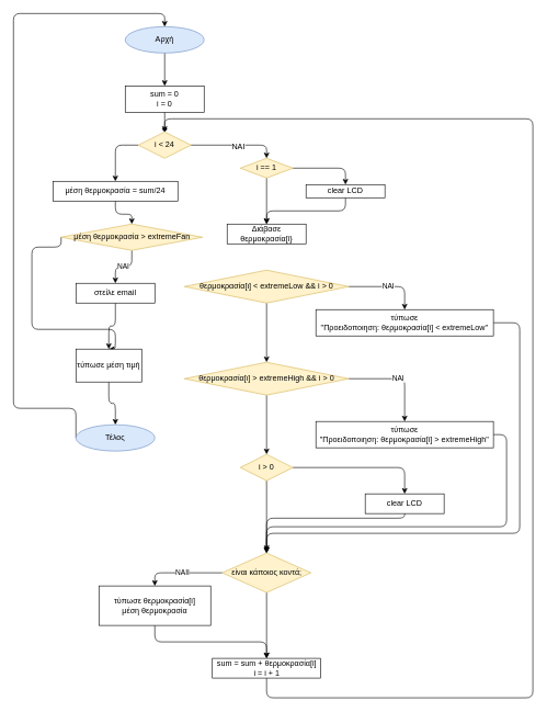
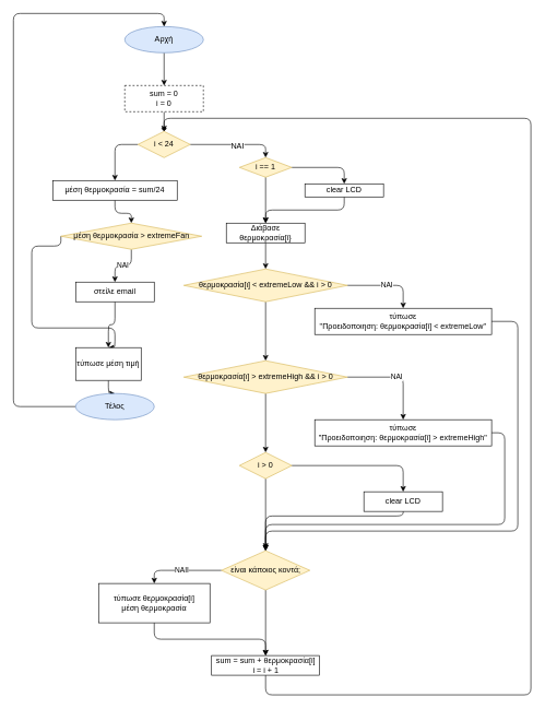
  <mxCell id="0" />
  <mxCell id="1" parent="0" />
  <mxCell id="2" style="edgeStyle=orthogonalEdgeStyle;rounded=0;orthogonalLoop=1;jettySize=auto;html=1;exitX=0.5;exitY=1;exitDx=0;exitDy=0;entryX=0.5;entryY=0;entryDx=0;entryDy=0;" edge="1" parent="1" source="3" target="5"><mxGeometry relative="1" as="geometry" /></mxCell>
  <mxCell id="3" value="Αρχή" style="ellipse;whiteSpace=wrap;html=1;fillColor=#dae8fc;strokeColor=#6c8ebf;" vertex="1" parent="1"><mxGeometry x="190" y="40" width="120" height="40" as="geometry" /></mxCell>
  <mxCell id="4" style="edgeStyle=orthogonalEdgeStyle;rounded=0;orthogonalLoop=1;jettySize=auto;html=1;exitX=0.5;exitY=1;exitDx=0;exitDy=0;entryX=0.5;entryY=0;entryDx=0;entryDy=0;endArrow=diamond;" edge="1" parent="1" source="5" target="9"><mxGeometry relative="1" as="geometry" /></mxCell>
- <mxCell id="5" value="sum = 0&lt;br&gt;i = 0&lt;br&gt;" style="rounded=0;whiteSpace=wrap;html=1;" vertex="1" parent="1"><mxGeometry x="190" y="130" width="120" height="40" as="geometry" /></mxCell>
+ <mxCell id="5" value="sum = 0&lt;br&gt;i = 0&lt;br&gt;" style="rounded=0;whiteSpace=wrap;html=1;dashed=1;" vertex="1" parent="1"><mxGeometry x="190" y="130" width="120" height="40" as="geometry" /></mxCell>
  <mxCell id="6" style="edgeStyle=orthogonalEdgeStyle;rounded=1;orthogonalLoop=1;jettySize=auto;html=1;exitX=1;exitY=0.5;exitDx=0;exitDy=0;entryX=0.5;entryY=0;entryDx=0;entryDy=0;" edge="1" parent="1" source="9" target="12"><mxGeometry relative="1" as="geometry" /></mxCell>
  <mxCell id="7" value="ΝΑΙ" style="text;html=1;resizable=0;points=[];align=center;verticalAlign=middle;labelBackgroundColor=#ffffff;" vertex="1" connectable="0" parent="6"><mxGeometry x="0.047" y="-1" relative="1" as="geometry"><mxPoint as="offset" /></mxGeometry></mxCell>
  <mxCell id="8" style="edgeStyle=orthogonalEdgeStyle;rounded=1;orthogonalLoop=1;jettySize=auto;html=1;exitX=0;exitY=0.5;exitDx=0;exitDy=0;" edge="1" parent="1" source="9" target="35"><mxGeometry relative="1" as="geometry" /></mxCell>
  <mxCell id="9" value="i &amp;lt; 24" style="rhombus;whiteSpace=wrap;html=1;fillColor=#fff2cc;strokeColor=#d6b656;" vertex="1" parent="1"><mxGeometry x="210" y="200" width="80" height="40" as="geometry" /></mxCell>
  <mxCell id="10" style="edgeStyle=orthogonalEdgeStyle;rounded=1;orthogonalLoop=1;jettySize=auto;html=1;exitX=1;exitY=0.5;exitDx=0;exitDy=0;entryX=0.5;entryY=0;entryDx=0;entryDy=0;" edge="1" parent="1" source="12" target="14"><mxGeometry relative="1" as="geometry"><Array as="points"><mxPoint x="525" y="255" /></Array></mxGeometry></mxCell>
  <mxCell id="11" style="edgeStyle=orthogonalEdgeStyle;rounded=1;orthogonalLoop=1;jettySize=auto;html=1;exitX=0.5;exitY=1;exitDx=0;exitDy=0;entryX=0.5;entryY=0;entryDx=0;entryDy=0;" edge="1" parent="1" source="12" target="16"><mxGeometry relative="1" as="geometry" /></mxCell>
  <mxCell id="12" value="i == 1" style="rhombus;whiteSpace=wrap;html=1;fillColor=#fff2cc;strokeColor=#d6b656;" vertex="1" parent="1"><mxGeometry x="365" y="240" width="80" height="30" as="geometry" /></mxCell>
  <mxCell id="13" style="edgeStyle=orthogonalEdgeStyle;rounded=1;orthogonalLoop=1;jettySize=auto;html=1;exitX=0.5;exitY=1;exitDx=0;exitDy=0;" edge="1" parent="1" source="14"><mxGeometry relative="1" as="geometry"><mxPoint x="405" y="340" as="targetPoint" /></mxGeometry></mxCell>
  <mxCell id="14" value="clear LCD" style="rounded=0;whiteSpace=wrap;html=1;" vertex="1" parent="1"><mxGeometry x="465" y="280" width="120" height="20" as="geometry" /></mxCell>
+ <mxCell id="15" style="edgeStyle=orthogonalEdgeStyle;rounded=1;orthogonalLoop=1;jettySize=auto;html=1;exitX=0.5;exitY=1;exitDx=0;exitDy=0;entryX=0.5;entryY=0;entryDx=0;entryDy=0;" edge="1" parent="1" source="16" target="19"><mxGeometry relative="1" as="geometry" /></mxCell>
  <mxCell id="16" value="Διάβασε θερμοκρασία[i}" style="rounded=0;whiteSpace=wrap;html=1;" vertex="1" parent="1"><mxGeometry x="345" y="340" width="120" height="30" as="geometry" /></mxCell>
  <mxCell id="17" value="ΝΑΙ" style="edgeStyle=orthogonalEdgeStyle;rounded=1;orthogonalLoop=1;jettySize=auto;html=1;exitX=1;exitY=0.5;exitDx=0;exitDy=0;entryX=0.5;entryY=0;entryDx=0;entryDy=0;" edge="1" parent="1" source="19" target="21"><mxGeometry relative="1" as="geometry" /></mxCell>
  <mxCell id="18" style="edgeStyle=orthogonalEdgeStyle;rounded=1;orthogonalLoop=1;jettySize=auto;html=1;exitX=0.5;exitY=1;exitDx=0;exitDy=0;" edge="1" parent="1" source="19" target="24"><mxGeometry relative="1" as="geometry" /></mxCell>
  <mxCell id="19" value="θερμοκρασία[ι] &amp;lt; extremeLow &amp;amp;&amp;amp; i &amp;gt; 0" style="rhombus;whiteSpace=wrap;html=1;fillColor=#fff2cc;strokeColor=#d6b656;" vertex="1" parent="1"><mxGeometry x="280" y="410" width="250" height="50" as="geometry" /></mxCell>
  <mxCell id="20" style="edgeStyle=orthogonalEdgeStyle;rounded=1;orthogonalLoop=1;jettySize=auto;html=1;exitX=1;exitY=0.5;exitDx=0;exitDy=0;" edge="1" parent="1" source="21" target="47"><mxGeometry relative="1" as="geometry"><Array as="points"><mxPoint x="790" y="490" /><mxPoint x="790" y="810" /><mxPoint x="405" y="810" /></Array></mxGeometry></mxCell>
  <mxCell id="21" value="τύπωσε &lt;br&gt;&quot;Προειδοποιηση: θερμοκρασία[i] &amp;lt; extremeLow&quot;" style="rounded=0;whiteSpace=wrap;html=1;" vertex="1" parent="1"><mxGeometry x="480" y="470" width="270" height="40" as="geometry" /></mxCell>
  <mxCell id="22" value="NAI" style="edgeStyle=orthogonalEdgeStyle;rounded=1;orthogonalLoop=1;jettySize=auto;html=1;exitX=1;exitY=0.5;exitDx=0;exitDy=0;entryX=0.5;entryY=0;entryDx=0;entryDy=0;" edge="1" parent="1" source="24" target="26"><mxGeometry relative="1" as="geometry" /></mxCell>
  <mxCell id="23" style="edgeStyle=orthogonalEdgeStyle;rounded=1;orthogonalLoop=1;jettySize=auto;html=1;exitX=0.5;exitY=1;exitDx=0;exitDy=0;entryX=0.5;entryY=0;entryDx=0;entryDy=0;" edge="1" parent="1" source="24" target="29"><mxGeometry relative="1" as="geometry" /></mxCell>
  <mxCell id="24" value="θερμοκρασία[ι] &amp;gt; extremeHigh &amp;amp;&amp;amp; i &amp;gt; 0" style="rhombus;whiteSpace=wrap;html=1;fillColor=#fff2cc;strokeColor=#d6b656;" vertex="1" parent="1"><mxGeometry x="280" y="550" width="250" height="50" as="geometry" /></mxCell>
  <mxCell id="25" style="edgeStyle=orthogonalEdgeStyle;rounded=1;orthogonalLoop=1;jettySize=auto;html=1;exitX=1;exitY=0.5;exitDx=0;exitDy=0;" edge="1" parent="1" source="26" target="47"><mxGeometry relative="1" as="geometry"><Array as="points"><mxPoint x="770" y="660" /><mxPoint x="770" y="800" /><mxPoint x="405" y="800" /></Array></mxGeometry></mxCell>
  <mxCell id="26" value="τύπωσε &lt;br&gt;&quot;Προειδοποιηση: θερμοκρασία[i] &amp;gt; extremeHigh&quot;" style="rounded=0;whiteSpace=wrap;html=1;" vertex="1" parent="1"><mxGeometry x="480" y="640" width="270" height="40" as="geometry" /></mxCell>
  <mxCell id="27" style="edgeStyle=orthogonalEdgeStyle;rounded=1;orthogonalLoop=1;jettySize=auto;html=1;exitX=1;exitY=0.5;exitDx=0;exitDy=0;" edge="1" parent="1" source="29" target="31"><mxGeometry relative="1" as="geometry" /></mxCell>
  <mxCell id="28" style="edgeStyle=orthogonalEdgeStyle;rounded=1;orthogonalLoop=1;jettySize=auto;html=1;exitX=0.5;exitY=1;exitDx=0;exitDy=0;" edge="1" parent="1" source="29" target="47"><mxGeometry relative="1" as="geometry" /></mxCell>
  <mxCell id="29" value="i &amp;gt; 0" style="rhombus;whiteSpace=wrap;html=1;fillColor=#fff2cc;strokeColor=#d6b656;" vertex="1" parent="1"><mxGeometry x="365" y="690" width="80" height="40" as="geometry" /></mxCell>
  <mxCell id="30" style="edgeStyle=orthogonalEdgeStyle;rounded=1;orthogonalLoop=1;jettySize=auto;html=1;exitX=0.5;exitY=1;exitDx=0;exitDy=0;" edge="1" parent="1"><mxGeometry relative="1" as="geometry"><mxPoint x="615" y="777" as="sourcePoint" /><mxPoint x="405" y="837" as="targetPoint" /><Array as="points"><mxPoint x="615" y="787" /><mxPoint x="405" y="787" /></Array></mxGeometry></mxCell>
  <mxCell id="31" value="clear LCD" style="rounded=0;whiteSpace=wrap;html=1;" vertex="1" parent="1"><mxGeometry x="555" y="750" width="120" height="30" as="geometry" /></mxCell>
  <mxCell id="32" style="edgeStyle=orthogonalEdgeStyle;rounded=1;orthogonalLoop=1;jettySize=auto;html=1;exitX=0.5;exitY=1;exitDx=0;exitDy=0;entryX=0.5;entryY=0;entryDx=0;entryDy=0;" edge="1" parent="1" source="33" target="9"><mxGeometry relative="1" as="geometry"><Array as="points"><mxPoint x="405" y="1060" /><mxPoint x="810" y="1060" /><mxPoint x="810" y="180" /><mxPoint x="250" y="180" /></Array></mxGeometry></mxCell>
  <mxCell id="33" value="sum = sum + θερμοκρασία[i]&lt;br&gt;i = i + 1&lt;br&gt;" style="rounded=0;whiteSpace=wrap;html=1;" vertex="1" parent="1"><mxGeometry x="322.5" y="1000" width="165" height="30" as="geometry" /></mxCell>
  <mxCell id="34" style="edgeStyle=orthogonalEdgeStyle;rounded=1;orthogonalLoop=1;jettySize=auto;html=1;exitX=0.5;exitY=1;exitDx=0;exitDy=0;entryX=0.5;entryY=0;entryDx=0;entryDy=0;" edge="1" parent="1" source="35" target="38"><mxGeometry relative="1" as="geometry" /></mxCell>
  <mxCell id="35" value="μέση θερμοκρασία = sum/24" style="rounded=0;whiteSpace=wrap;html=1;" vertex="1" parent="1"><mxGeometry x="80" y="275" width="190" height="30" as="geometry" /></mxCell>
  <mxCell id="36" value="NAI" style="edgeStyle=orthogonalEdgeStyle;rounded=1;orthogonalLoop=1;jettySize=auto;html=1;exitX=0.5;exitY=1;exitDx=0;exitDy=0;entryX=0.5;entryY=0;entryDx=0;entryDy=0;" edge="1" parent="1" source="38" target="40"><mxGeometry relative="1" as="geometry" /></mxCell>
  <mxCell id="37" style="edgeStyle=orthogonalEdgeStyle;rounded=1;orthogonalLoop=1;jettySize=auto;html=1;exitX=0;exitY=0.5;exitDx=0;exitDy=0;entryX=0.5;entryY=0;entryDx=0;entryDy=0;" edge="1" parent="1" source="38" target="42"><mxGeometry relative="1" as="geometry"><Array as="points"><mxPoint x="48" y="375" /><mxPoint x="48" y="500" /><mxPoint x="175" y="500" /></Array></mxGeometry></mxCell>
  <mxCell id="38" value="μέση θερμοκρασία &amp;gt; extremeFan" style="rhombus;whiteSpace=wrap;html=1;fillColor=#fff2cc;strokeColor=#d6b656;" vertex="1" parent="1"><mxGeometry x="92.5" y="340" width="215" height="40" as="geometry" /></mxCell>
  <mxCell id="39" style="edgeStyle=orthogonalEdgeStyle;rounded=1;orthogonalLoop=1;jettySize=auto;html=1;exitX=0.5;exitY=1;exitDx=0;exitDy=0;entryX=0.5;entryY=0;entryDx=0;entryDy=0;" edge="1" parent="1" source="40" target="42"><mxGeometry relative="1" as="geometry" /></mxCell>
  <mxCell id="40" value="στείλε email" style="rounded=0;whiteSpace=wrap;html=1;" vertex="1" parent="1"><mxGeometry x="115" y="430" width="120" height="30" as="geometry" /></mxCell>
  <mxCell id="41" style="edgeStyle=orthogonalEdgeStyle;rounded=1;orthogonalLoop=1;jettySize=auto;html=1;exitX=0.5;exitY=1;exitDx=0;exitDy=0;" edge="1" parent="1" source="42" target="44"><mxGeometry relative="1" as="geometry" /></mxCell>
  <mxCell id="42" value="τύπωσε μέση τιμή" style="rounded=0;whiteSpace=wrap;html=1;" vertex="1" parent="1"><mxGeometry x="115" y="530" width="100" height="50" as="geometry" /></mxCell>
  <mxCell id="43" style="edgeStyle=orthogonalEdgeStyle;rounded=1;orthogonalLoop=1;jettySize=auto;html=1;exitX=0;exitY=0.5;exitDx=0;exitDy=0;entryX=0.5;entryY=0;entryDx=0;entryDy=0;" edge="1" parent="1" source="44" target="3"><mxGeometry relative="1" as="geometry"><Array as="points"><mxPoint x="20" y="620" /><mxPoint x="20" y="20" /><mxPoint x="250" y="20" /></Array></mxGeometry></mxCell>
- <mxCell id="44" value="Τέλος" style="ellipse;whiteSpace=wrap;html=1;fillColor=#dae8fc;strokeColor=#6c8ebf;" vertex="1" parent="1"><mxGeometry x="115" y="645" width="120" height="40" as="geometry" /></mxCell>
+ <mxCell id="44" value="Τέλος" style="ellipse;whiteSpace=wrap;html=1;fillColor=#dae8fc;strokeColor=#6c8ebf;" vertex="1" parent="1"><mxGeometry x="115" y="600" width="120" height="40" as="geometry" /></mxCell>
  <mxCell id="45" value="ΝΑΙΙ" style="edgeStyle=orthogonalEdgeStyle;rounded=1;orthogonalLoop=1;jettySize=auto;html=1;exitX=0;exitY=0.5;exitDx=0;exitDy=0;entryX=0.5;entryY=0;entryDx=0;entryDy=0;" edge="1" parent="1" source="47" target="49"><mxGeometry relative="1" as="geometry" /></mxCell>
  <mxCell id="46" style="edgeStyle=orthogonalEdgeStyle;rounded=1;orthogonalLoop=1;jettySize=auto;html=1;exitX=0.5;exitY=1;exitDx=0;exitDy=0;" edge="1" parent="1" source="47" target="33"><mxGeometry relative="1" as="geometry" /></mxCell>
  <mxCell id="47" value="είναι κάποιος κοντά;" style="rhombus;whiteSpace=wrap;html=1;fillColor=#fff2cc;strokeColor=#d6b656;" vertex="1" parent="1"><mxGeometry x="337.5" y="840" width="135" height="60" as="geometry" /></mxCell>
  <mxCell id="48" style="edgeStyle=orthogonalEdgeStyle;rounded=1;orthogonalLoop=1;jettySize=auto;html=1;exitX=0.5;exitY=1;exitDx=0;exitDy=0;" edge="1" parent="1" source="49" target="33"><mxGeometry relative="1" as="geometry" /></mxCell>
  <mxCell id="49" value="τύπωσε θερμοκρασία[i]&lt;br&gt;μέση θερμοκρασία&lt;br&gt;" style="rounded=0;whiteSpace=wrap;html=1;" vertex="1" parent="1"><mxGeometry x="150" y="890" width="170" height="60" as="geometry" /></mxCell>
